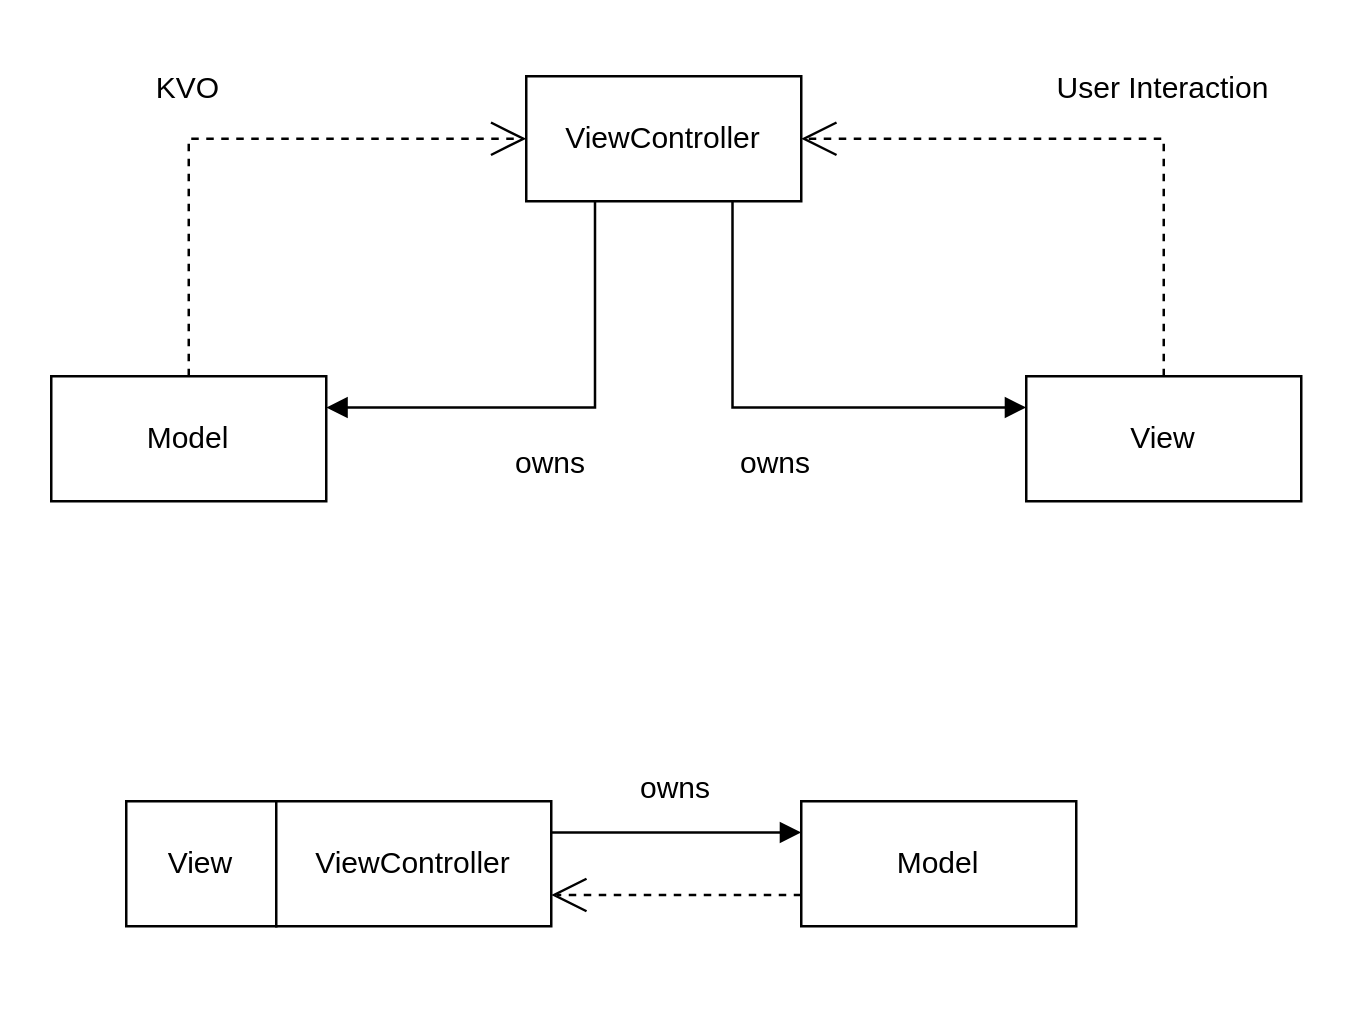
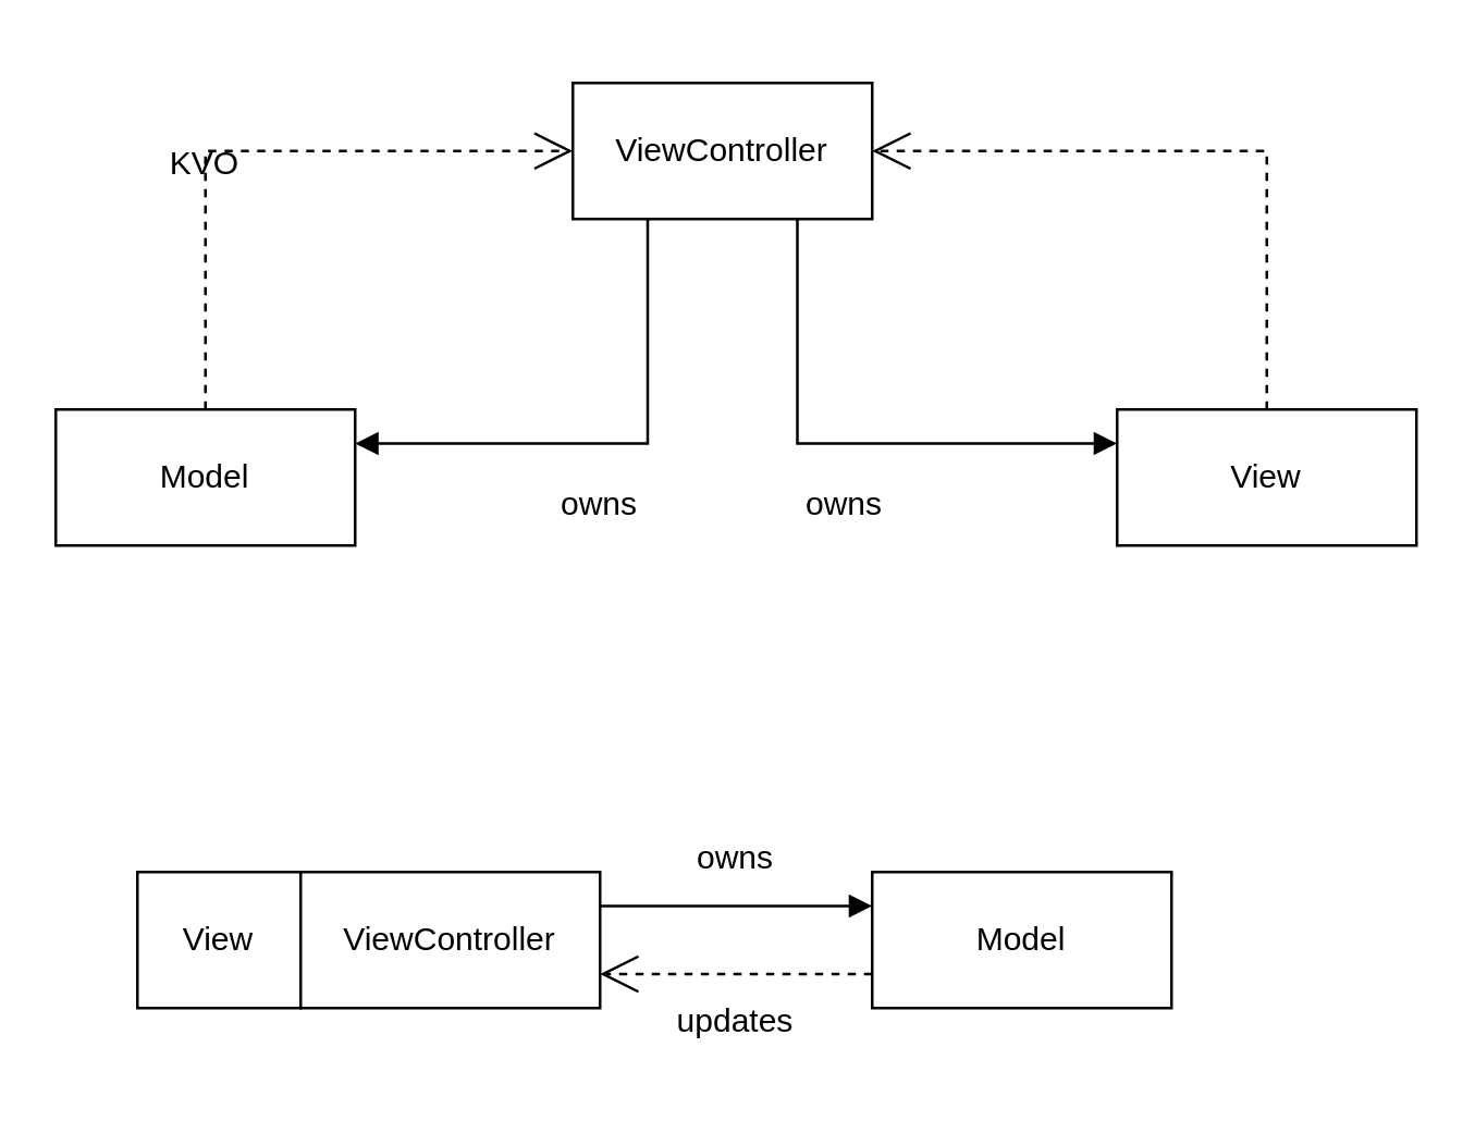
  <mxCell id="0" />
  <mxCell id="1" parent="0" />
  <mxCell id="2" value="Model" style="html=1;whiteSpace=wrap;" vertex="1" parent="1"><mxGeometry x="20" y="150" width="110" height="50" as="geometry" /></mxCell>
  <mxCell id="3" value="ViewController" style="html=1;whiteSpace=wrap;" vertex="1" parent="1"><mxGeometry x="210" y="30" width="110" height="50" as="geometry" /></mxCell>
  <mxCell id="4" value="View" style="html=1;whiteSpace=wrap;" vertex="1" parent="1"><mxGeometry x="410" y="150" width="110" height="50" as="geometry" /></mxCell>
  <mxCell id="5" value="" style="endArrow=block;endFill=1;html=1;edgeStyle=orthogonalEdgeStyle;align=left;verticalAlign=top;rounded=0;exitX=0.25;exitY=1;exitDx=0;exitDy=0;entryX=1;entryY=0.25;entryDx=0;entryDy=0;" edge="1" parent="1" source="3" target="2"><mxGeometry x="-1" relative="1" as="geometry"><mxPoint x="190" y="290" as="sourcePoint" /><mxPoint x="350" y="290" as="targetPoint" /></mxGeometry></mxCell>
  <mxCell id="6" value="" style="endArrow=block;endFill=1;html=1;edgeStyle=orthogonalEdgeStyle;align=left;verticalAlign=top;rounded=0;exitX=0.75;exitY=1;exitDx=0;exitDy=0;entryX=0;entryY=0.25;entryDx=0;entryDy=0;" edge="1" parent="1" source="3" target="4"><mxGeometry x="-1" relative="1" as="geometry"><mxPoint x="248" y="90" as="sourcePoint" /><mxPoint x="140" y="173" as="targetPoint" /></mxGeometry></mxCell>
  <mxCell id="7" value="" style="endArrow=open;endSize=12;dashed=1;html=1;rounded=0;exitX=0.5;exitY=0;exitDx=0;exitDy=0;entryX=0;entryY=0.5;entryDx=0;entryDy=0;edgeStyle=orthogonalEdgeStyle;" edge="1" parent="1" source="2" target="3"><mxGeometry width="160" relative="1" as="geometry"><mxPoint x="110" y="390" as="sourcePoint" /><mxPoint x="270" y="390" as="targetPoint" /></mxGeometry></mxCell>
  <mxCell id="8" value="" style="endArrow=open;endSize=12;dashed=1;html=1;rounded=0;exitX=0.5;exitY=0;exitDx=0;exitDy=0;entryX=1;entryY=0.5;entryDx=0;entryDy=0;edgeStyle=orthogonalEdgeStyle;" edge="1" parent="1" source="4" target="3"><mxGeometry width="160" relative="1" as="geometry"><mxPoint x="85" y="160" as="sourcePoint" /><mxPoint x="220" y="65" as="targetPoint" /></mxGeometry></mxCell>
  <mxCell id="9" value="View" style="html=1;whiteSpace=wrap;" vertex="1" parent="1"><mxGeometry x="50" y="320" width="60" height="50" as="geometry" /></mxCell>
  <mxCell id="10" value="ViewController" style="html=1;whiteSpace=wrap;" vertex="1" parent="1"><mxGeometry x="110" y="320" width="110" height="50" as="geometry" /></mxCell>
  <mxCell id="11" value="Model" style="html=1;whiteSpace=wrap;" vertex="1" parent="1"><mxGeometry x="320" y="320" width="110" height="50" as="geometry" /></mxCell>
  <mxCell id="12" value="" style="endArrow=block;endFill=1;html=1;edgeStyle=orthogonalEdgeStyle;align=left;verticalAlign=top;rounded=0;exitX=1;exitY=0.25;exitDx=0;exitDy=0;entryX=0;entryY=0.25;entryDx=0;entryDy=0;" edge="1" parent="1" source="10" target="11"><mxGeometry x="-1" relative="1" as="geometry"><mxPoint x="320" y="220" as="sourcePoint" /><mxPoint x="212" y="303" as="targetPoint" /></mxGeometry></mxCell>
  <mxCell id="13" value="" style="endArrow=open;endSize=12;dashed=1;html=1;rounded=0;exitX=0;exitY=0.75;exitDx=0;exitDy=0;entryX=1;entryY=0.75;entryDx=0;entryDy=0;edgeStyle=orthogonalEdgeStyle;" edge="1" parent="1" source="11" target="10"><mxGeometry width="160" relative="1" as="geometry"><mxPoint x="180" y="295" as="sourcePoint" /><mxPoint x="315" y="200" as="targetPoint" /></mxGeometry></mxCell>
  <mxCell id="14" value="owns" style="text;html=1;strokeColor=none;fillColor=none;align=center;verticalAlign=middle;whiteSpace=wrap;rounded=0;" vertex="1" parent="1"><mxGeometry x="240" y="300" width="60" height="30" as="geometry" /></mxCell>
+ <mxCell id="15" value="updates" style="text;html=1;strokeColor=none;fillColor=none;align=center;verticalAlign=middle;whiteSpace=wrap;rounded=0;" vertex="1" parent="1"><mxGeometry x="240" y="360" width="60" height="30" as="geometry" /></mxCell>
  <mxCell id="16" value="owns" style="text;html=1;strokeColor=none;fillColor=none;align=center;verticalAlign=middle;whiteSpace=wrap;rounded=0;" vertex="1" parent="1"><mxGeometry x="280" y="170" width="60" height="30" as="geometry" /></mxCell>
  <mxCell id="17" value="owns" style="text;html=1;strokeColor=none;fillColor=none;align=center;verticalAlign=middle;whiteSpace=wrap;rounded=0;" vertex="1" parent="1"><mxGeometry x="190" y="170" width="60" height="30" as="geometry" /></mxCell>
- <mxCell id="18" value="KVO" style="text;html=1;strokeColor=none;fillColor=none;align=center;verticalAlign=middle;whiteSpace=wrap;rounded=0;" vertex="1" parent="1"><mxGeometry x="45" y="20" width="60" height="30" as="geometry" /></mxCell>
- <mxCell id="19" value="User Interaction" style="text;html=1;strokeColor=none;fillColor=none;align=center;verticalAlign=middle;whiteSpace=wrap;rounded=0;" vertex="1" parent="1"><mxGeometry x="410" y="20" width="110" height="30" as="geometry" /></mxCell>
+ <mxCell id="18" value="KVO" style="text;html=1;strokeColor=none;fillColor=none;align=center;verticalAlign=middle;whiteSpace=wrap;rounded=0;" vertex="1" parent="1"><mxGeometry x="45" y="45" width="60" height="30" as="geometry" /></mxCell>
